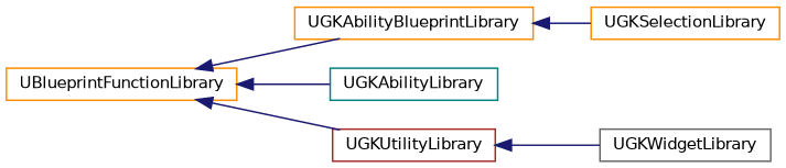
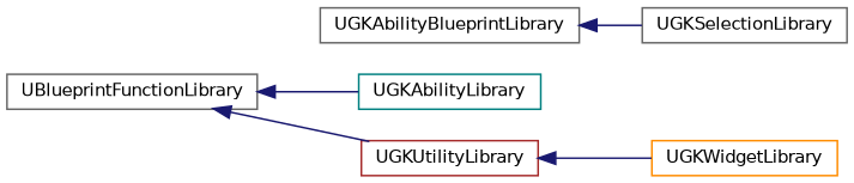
  digraph {
    rankdir=LR
    node [color=gray40 fillcolor=white fontname=Helvetica fontsize=10 shape=record style=filled]
    edge [color=midnightblue dir=back fontname=Helvetica fontsize=10 labelfontname=Helvetica labelfontsize=10 style=solid]
-   n1 [color=darkorange height=0.2 label=UBlueprintFunctionLibrary width=0.4]
-   n2 [color=darkorange height=0.2 label=UGKAbilityBlueprintLibrary width=0.4]
+   n1 [height=0.2 label=UBlueprintFunctionLibrary width=0.4]
+   n2 [height=0.2 label=UGKAbilityBlueprintLibrary width=0.4]
    n3 [color=teal height=0.2 label=UGKAbilityLibrary width=0.4]
    n4 [color=brown height=0.2 label=UGKUtilityLibrary width=0.4]
-   n5 [color=darkorange height=0.2 label=UGKSelectionLibrary width=0.4]
-   n6 [height=0.2 label=UGKWidgetLibrary width=0.4]
-   n1 -> n2
+   n5 [height=0.2 label=UGKSelectionLibrary width=0.4]
+   n6 [color=darkorange height=0.2 label=UGKWidgetLibrary width=0.4]
    n1 -> n3
    n1 -> n4
    n2 -> n5
    n4 -> n6
  }
